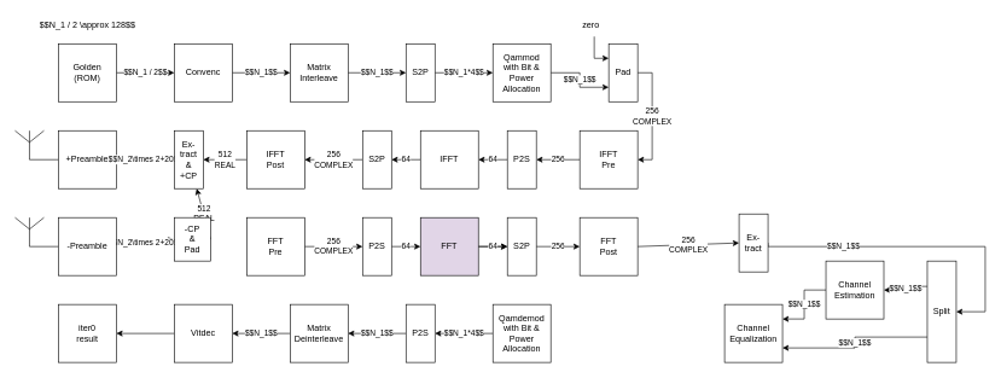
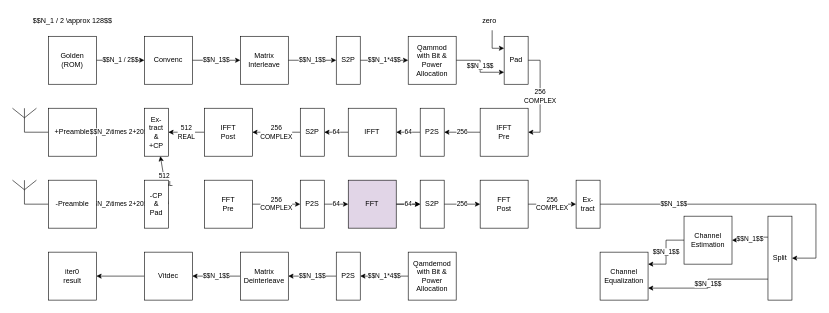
  <mxCell id="0" />
  <mxCell id="1" parent="0" />
  <mxCell id="2" value="$$N_1 / 2$$" style="edgeStyle=orthogonalEdgeStyle;rounded=0;orthogonalLoop=1;jettySize=auto;html=1;exitX=1;exitY=0.5;exitDx=0;exitDy=0;entryX=0;entryY=0.5;entryDx=0;entryDy=0;" edge="1" parent="1" source="3" target="5"><mxGeometry relative="1" as="geometry" /></mxCell>
  <mxCell id="3" value="Golden&lt;br&gt;(ROM)" style="rounded=0;whiteSpace=wrap;html=1;" vertex="1" parent="1"><mxGeometry x="80" y="60" width="80" height="80" as="geometry" /></mxCell>
  <mxCell id="4" value="$$N_1$$" style="edgeStyle=orthogonalEdgeStyle;rounded=0;orthogonalLoop=1;jettySize=auto;html=1;exitX=1;exitY=0.5;exitDx=0;exitDy=0;entryX=0;entryY=0.5;entryDx=0;entryDy=0;" edge="1" parent="1" source="5" target="7"><mxGeometry relative="1" as="geometry" /></mxCell>
  <mxCell id="5" value="Convenc" style="rounded=0;whiteSpace=wrap;html=1;" vertex="1" parent="1"><mxGeometry x="240" y="60" width="80" height="80" as="geometry" /></mxCell>
  <mxCell id="6" value="$$N_1$$" style="edgeStyle=orthogonalEdgeStyle;rounded=0;orthogonalLoop=1;jettySize=auto;html=1;exitX=1;exitY=0.5;exitDx=0;exitDy=0;entryX=0;entryY=0.5;entryDx=0;entryDy=0;" edge="1" parent="1" source="7" target="11"><mxGeometry relative="1" as="geometry" /></mxCell>
  <mxCell id="7" value="Matrix&lt;br&gt;Interleave" style="rounded=0;whiteSpace=wrap;html=1;" vertex="1" parent="1"><mxGeometry x="400" y="60" width="80" height="80" as="geometry" /></mxCell>
  <mxCell id="8" value="$$N_1$$" style="edgeStyle=orthogonalEdgeStyle;rounded=0;orthogonalLoop=1;jettySize=auto;html=1;exitX=1;exitY=0.5;exitDx=0;exitDy=0;entryX=0;entryY=0.75;entryDx=0;entryDy=0;" edge="1" parent="1" source="9" target="13"><mxGeometry relative="1" as="geometry" /></mxCell>
  <mxCell id="9" value="Qammod&lt;br&gt;with Bit &amp;amp; Power Allocation" style="rounded=0;whiteSpace=wrap;html=1;" vertex="1" parent="1"><mxGeometry x="680" y="60" width="80" height="80" as="geometry" /></mxCell>
  <mxCell id="10" value="$$N_1*4$$" style="edgeStyle=orthogonalEdgeStyle;rounded=0;orthogonalLoop=1;jettySize=auto;html=1;exitX=1;exitY=0.5;exitDx=0;exitDy=0;entryX=0;entryY=0.5;entryDx=0;entryDy=0;" edge="1" parent="1" source="11" target="9"><mxGeometry relative="1" as="geometry" /></mxCell>
  <mxCell id="11" value="S2P" style="rounded=0;whiteSpace=wrap;html=1;" vertex="1" parent="1"><mxGeometry x="560" y="60" width="40" height="80" as="geometry" /></mxCell>
  <mxCell id="12" value="256&lt;br&gt;COMPLEX" style="edgeStyle=orthogonalEdgeStyle;rounded=0;orthogonalLoop=1;jettySize=auto;html=1;exitX=1;exitY=0.5;exitDx=0;exitDy=0;entryX=1;entryY=0.5;entryDx=0;entryDy=0;" edge="1" parent="1" source="13" target="31"><mxGeometry relative="1" as="geometry" /></mxCell>
  <mxCell id="13" value="Pad" style="rounded=0;whiteSpace=wrap;html=1;" vertex="1" parent="1"><mxGeometry x="840" y="60" width="40" height="80" as="geometry" /></mxCell>
  <mxCell id="14" value="64" style="edgeStyle=orthogonalEdgeStyle;rounded=0;orthogonalLoop=1;jettySize=auto;html=1;exitX=0;exitY=0.5;exitDx=0;exitDy=0;entryX=1;entryY=0.5;entryDx=0;entryDy=0;" edge="1" parent="1" source="15" target="61"><mxGeometry relative="1" as="geometry" /></mxCell>
  <mxCell id="15" value="IFFT" style="rounded=0;whiteSpace=wrap;html=1;" vertex="1" parent="1"><mxGeometry x="580" y="180" width="80" height="80" as="geometry" /></mxCell>
  <mxCell id="16" style="edgeStyle=orthogonalEdgeStyle;rounded=0;orthogonalLoop=1;jettySize=auto;html=1;entryX=0;entryY=0.25;entryDx=0;entryDy=0;" edge="1" parent="1" source="17" target="13"><mxGeometry relative="1" as="geometry"><mxPoint x="820" y="50" as="sourcePoint" /><Array as="points"><mxPoint x="820" y="80" /></Array></mxGeometry></mxCell>
  <mxCell id="17" value="zero" style="text;html=1;align=center;verticalAlign=middle;resizable=0;points=[];autosize=1;strokeColor=none;fillColor=none;" vertex="1" parent="1"><mxGeometry x="790" y="20" width="50" height="30" as="geometry" /></mxCell>
  <mxCell id="18" style="rounded=0;orthogonalLoop=1;jettySize=auto;html=1;exitX=0;exitY=0.5;exitDx=0;exitDy=0;entryX=0.5;entryY=1;entryDx=0;entryDy=0;entryPerimeter=0;endArrow=none;endFill=0;" edge="1" parent="1" source="19" target="22"><mxGeometry relative="1" as="geometry" /></mxCell>
  <mxCell id="19" value="+Preamble" style="rounded=0;whiteSpace=wrap;html=1;" vertex="1" parent="1"><mxGeometry x="80" y="180" width="80" height="80" as="geometry" /></mxCell>
  <mxCell id="20" value="512&lt;br&gt;REAL" style="edgeStyle=orthogonalEdgeStyle;rounded=0;orthogonalLoop=1;jettySize=auto;html=1;exitX=0;exitY=0.5;exitDx=0;exitDy=0;entryX=1;entryY=0.5;entryDx=0;entryDy=0;" edge="1" parent="1" source="21" target="33"><mxGeometry relative="1" as="geometry" /></mxCell>
  <mxCell id="21" value="IFFT&lt;br&gt;Post" style="rounded=0;whiteSpace=wrap;html=1;" vertex="1" parent="1"><mxGeometry x="340" y="180" width="80" height="80" as="geometry" /></mxCell>
  <mxCell id="22" value="" style="verticalLabelPosition=bottom;shadow=0;dashed=0;align=center;html=1;verticalAlign=top;shape=mxgraph.electrical.radio.aerial_-_antenna_1;" vertex="1" parent="1"><mxGeometry x="20" y="180" width="40" height="40" as="geometry" /></mxCell>
  <mxCell id="23" style="rounded=0;orthogonalLoop=1;jettySize=auto;html=1;exitX=0;exitY=0.5;exitDx=0;exitDy=0;entryX=0.5;entryY=1;entryDx=0;entryDy=0;entryPerimeter=0;endArrow=none;endFill=0;" edge="1" parent="1" source="25" target="26"><mxGeometry relative="1" as="geometry" /></mxCell>
  <mxCell id="24" value="$$N_2\times 2+20$$" style="edgeStyle=none;rounded=0;orthogonalLoop=1;jettySize=auto;html=1;exitX=1;exitY=0.5;exitDx=0;exitDy=0;entryX=0;entryY=0.5;entryDx=0;entryDy=0;endArrow=classic;endFill=1;" edge="1" parent="1" source="25" target="35"><mxGeometry relative="1" as="geometry" /></mxCell>
  <mxCell id="25" value="-Preamble" style="rounded=0;whiteSpace=wrap;html=1;" vertex="1" parent="1"><mxGeometry x="80" y="300" width="80" height="80" as="geometry" /></mxCell>
  <mxCell id="26" value="" style="verticalLabelPosition=bottom;shadow=0;dashed=0;align=center;html=1;verticalAlign=top;shape=mxgraph.electrical.radio.aerial_-_antenna_1;" vertex="1" parent="1"><mxGeometry x="20" y="300" width="40" height="40" as="geometry" /></mxCell>
  <mxCell id="27" style="edgeStyle=orthogonalEdgeStyle;rounded=0;orthogonalLoop=1;jettySize=auto;html=1;exitX=1;exitY=0.5;exitDx=0;exitDy=0;entryX=0;entryY=0.5;entryDx=0;entryDy=0;" edge="1" parent="1" source="29" target="65"><mxGeometry relative="1" as="geometry" /></mxCell>
  <mxCell id="28" value="64" style="edgeStyle=orthogonalEdgeStyle;rounded=0;orthogonalLoop=1;jettySize=auto;html=1;" edge="1" parent="1" source="29" target="65"><mxGeometry relative="1" as="geometry" /></mxCell>
  <mxCell id="29" value="FFT" style="rounded=0;whiteSpace=wrap;html=1;fillColor=#e1d5e7;" vertex="1" parent="1"><mxGeometry x="580" y="300" width="80" height="80" as="geometry" /></mxCell>
  <mxCell id="30" value="256" style="edgeStyle=orthogonalEdgeStyle;rounded=0;orthogonalLoop=1;jettySize=auto;html=1;exitX=0;exitY=0.5;exitDx=0;exitDy=0;" edge="1" parent="1" source="31" target="59"><mxGeometry relative="1" as="geometry" /></mxCell>
  <mxCell id="31" value="IFFT&lt;br&gt;Pre" style="rounded=0;whiteSpace=wrap;html=1;" vertex="1" parent="1"><mxGeometry x="800" y="180" width="80" height="80" as="geometry" /></mxCell>
  <mxCell id="32" value="$$N_2\times 2+20$$" style="edgeStyle=none;rounded=0;orthogonalLoop=1;jettySize=auto;html=1;exitX=0;exitY=0.5;exitDx=0;exitDy=0;entryX=1;entryY=0.5;entryDx=0;entryDy=0;endArrow=classic;endFill=1;" edge="1" parent="1" source="33" target="19"><mxGeometry relative="1" as="geometry" /></mxCell>
  <mxCell id="33" value="Ex-&lt;br&gt;tract&lt;br&gt;&amp;amp;&lt;br&gt;+CP" style="rounded=0;whiteSpace=wrap;html=1;" vertex="1" parent="1"><mxGeometry x="240" y="180" width="40" height="80" as="geometry" /></mxCell>
  <mxCell id="34" value="512&lt;br&gt;REAL" style="edgeStyle=none;rounded=0;orthogonalLoop=1;jettySize=auto;html=1;exitX=1;exitY=0.5;exitDx=0;exitDy=0;endArrow=classic;endFill=1;" edge="1" parent="1" source="35" target="33"><mxGeometry relative="1" as="geometry" /></mxCell>
- <mxCell id="35" value="-CP&lt;br&gt;&amp;amp;&lt;br&gt;Pad" style="rounded=0;whiteSpace=wrap;html=1;" vertex="1" parent="1"><mxGeometry x="240" y="300" width="50" height="60" as="geometry" /></mxCell>
+ <mxCell id="35" value="-CP&lt;br&gt;&amp;amp;&lt;br&gt;Pad" style="rounded=0;whiteSpace=wrap;html=1;" vertex="1" parent="1"><mxGeometry x="240" y="300" width="40" height="80" as="geometry" /></mxCell>
  <mxCell id="36" value="256&lt;br&gt;COMPLEX" style="edgeStyle=none;rounded=0;orthogonalLoop=1;jettySize=auto;html=1;exitX=1;exitY=0.5;exitDx=0;exitDy=0;entryX=0;entryY=0.5;entryDx=0;entryDy=0;endArrow=classic;endFill=1;" edge="1" parent="1" source="37" target="41"><mxGeometry relative="1" as="geometry" /></mxCell>
  <mxCell id="37" value="FFT&lt;br&gt;Post" style="rounded=0;whiteSpace=wrap;html=1;" vertex="1" parent="1"><mxGeometry x="800" y="300" width="80" height="80" as="geometry" /></mxCell>
  <mxCell id="38" value="256&lt;br&gt;COMPLEX" style="edgeStyle=orthogonalEdgeStyle;rounded=0;orthogonalLoop=1;jettySize=auto;html=1;exitX=1;exitY=0.5;exitDx=0;exitDy=0;entryX=0;entryY=0.5;entryDx=0;entryDy=0;" edge="1" parent="1" source="39" target="63"><mxGeometry relative="1" as="geometry" /></mxCell>
  <mxCell id="39" value="FFT&lt;br&gt;Pre" style="rounded=0;whiteSpace=wrap;html=1;" vertex="1" parent="1"><mxGeometry x="340" y="300" width="80" height="80" as="geometry" /></mxCell>
  <mxCell id="40" value="$$N_1$$" style="edgeStyle=orthogonalEdgeStyle;rounded=0;orthogonalLoop=1;jettySize=auto;html=1;exitX=1;exitY=0.5;exitDx=0;exitDy=0;entryX=1;entryY=0.5;entryDx=0;entryDy=0;endArrow=classic;endFill=1;" edge="1" parent="1" source="41" target="44"><mxGeometry x="-0.5" relative="1" as="geometry"><mxPoint x="880" y="460" as="targetPoint" /><Array as="points"><mxPoint x="1360" y="340" /><mxPoint x="1360" y="430" /></Array><mxPoint as="offset" /></mxGeometry></mxCell>
- <mxCell id="41" value="Ex-&lt;br&gt;tract" style="rounded=0;whiteSpace=wrap;html=1;" vertex="1" parent="1"><mxGeometry x="1020" y="295" width="40" height="80" as="geometry" /></mxCell>
+ <mxCell id="41" value="Ex-&lt;br&gt;tract" style="rounded=0;whiteSpace=wrap;html=1;" vertex="1" parent="1"><mxGeometry x="960" y="300" width="40" height="80" as="geometry" /></mxCell>
  <mxCell id="42" value="$$N_1$$" style="edgeStyle=orthogonalEdgeStyle;rounded=0;orthogonalLoop=1;jettySize=auto;html=1;exitX=0;exitY=0.25;exitDx=0;exitDy=0;entryX=1;entryY=0.5;entryDx=0;entryDy=0;endArrow=classic;endFill=1;" edge="1" parent="1" source="44" target="46"><mxGeometry relative="1" as="geometry" /></mxCell>
  <mxCell id="43" value="$$N_1$$" style="edgeStyle=orthogonalEdgeStyle;rounded=0;orthogonalLoop=1;jettySize=auto;html=1;exitX=0;exitY=0.75;exitDx=0;exitDy=0;entryX=1;entryY=0.75;entryDx=0;entryDy=0;endArrow=classic;endFill=1;" edge="1" parent="1" source="44" target="47"><mxGeometry relative="1" as="geometry"><mxPoint x="1280" y="460" as="sourcePoint" /></mxGeometry></mxCell>
  <mxCell id="44" value="Split" style="rounded=0;whiteSpace=wrap;html=1;" vertex="1" parent="1"><mxGeometry x="1280" y="360" width="40" height="140" as="geometry" /></mxCell>
  <mxCell id="45" value="$$N_1$$" style="edgeStyle=orthogonalEdgeStyle;rounded=0;orthogonalLoop=1;jettySize=auto;html=1;exitX=0;exitY=0.5;exitDx=0;exitDy=0;entryX=1;entryY=0.25;entryDx=0;entryDy=0;endArrow=classic;endFill=1;" edge="1" parent="1" source="46" target="47"><mxGeometry relative="1" as="geometry"><mxPoint x="1120" y="400" as="sourcePoint" /></mxGeometry></mxCell>
  <mxCell id="46" value="Channel&lt;br&gt;Estimation" style="rounded=0;whiteSpace=wrap;html=1;" vertex="1" parent="1"><mxGeometry x="1140" y="360" width="80" height="80" as="geometry" /></mxCell>
  <mxCell id="47" value="Channel&lt;br&gt;Equalization" style="rounded=0;whiteSpace=wrap;html=1;" vertex="1" parent="1"><mxGeometry x="1000" y="420" width="80" height="80" as="geometry" /></mxCell>
  <mxCell id="48" value="$$N_1 / 2 \approx 128$$" style="text;html=1;align=center;verticalAlign=middle;resizable=0;points=[];autosize=1;strokeColor=none;fillColor=none;" vertex="1" parent="1"><mxGeometry x="40" y="20" width="160" height="30" as="geometry" /></mxCell>
  <mxCell id="49" value="$$N_1*4$$" style="edgeStyle=orthogonalEdgeStyle;rounded=0;orthogonalLoop=1;jettySize=auto;html=1;exitX=0;exitY=0.5;exitDx=0;exitDy=0;entryX=1;entryY=0.5;entryDx=0;entryDy=0;endArrow=classic;endFill=1;" edge="1" parent="1" source="50" target="52"><mxGeometry relative="1" as="geometry" /></mxCell>
  <mxCell id="50" value="Qamdemod&lt;br&gt;with Bit &amp;amp; Power Allocation" style="rounded=0;whiteSpace=wrap;html=1;" vertex="1" parent="1"><mxGeometry x="680" y="420" width="80" height="80" as="geometry" /></mxCell>
  <mxCell id="51" value="$$N_1$$" style="edgeStyle=orthogonalEdgeStyle;rounded=0;orthogonalLoop=1;jettySize=auto;html=1;exitX=0;exitY=0.5;exitDx=0;exitDy=0;entryX=1;entryY=0.5;entryDx=0;entryDy=0;endArrow=classic;endFill=1;" edge="1" parent="1" source="52" target="54"><mxGeometry relative="1" as="geometry" /></mxCell>
  <mxCell id="52" value="P2S" style="rounded=0;whiteSpace=wrap;html=1;" vertex="1" parent="1"><mxGeometry x="560" y="420" width="40" height="80" as="geometry" /></mxCell>
  <mxCell id="53" value="$$N_1$$" style="edgeStyle=orthogonalEdgeStyle;rounded=0;orthogonalLoop=1;jettySize=auto;html=1;exitX=0;exitY=0.5;exitDx=0;exitDy=0;entryX=1;entryY=0.5;entryDx=0;entryDy=0;endArrow=classic;endFill=1;" edge="1" parent="1" source="54" target="56"><mxGeometry relative="1" as="geometry" /></mxCell>
  <mxCell id="54" value="Matrix&lt;br&gt;Deinterleave" style="rounded=0;whiteSpace=wrap;html=1;" vertex="1" parent="1"><mxGeometry x="400" y="420" width="80" height="80" as="geometry" /></mxCell>
  <mxCell id="55" style="edgeStyle=orthogonalEdgeStyle;rounded=0;orthogonalLoop=1;jettySize=auto;html=1;exitX=0;exitY=0.5;exitDx=0;exitDy=0;entryX=1;entryY=0.5;entryDx=0;entryDy=0;endArrow=classic;endFill=1;" edge="1" parent="1" source="56" target="57"><mxGeometry relative="1" as="geometry" /></mxCell>
  <mxCell id="56" value="Vitdec" style="rounded=0;whiteSpace=wrap;html=1;" vertex="1" parent="1"><mxGeometry x="240" y="420" width="80" height="80" as="geometry" /></mxCell>
  <mxCell id="57" value="iter0&lt;br&gt;result" style="rounded=0;whiteSpace=wrap;html=1;" vertex="1" parent="1"><mxGeometry x="80" y="420" width="80" height="80" as="geometry" /></mxCell>
  <mxCell id="58" value="64" style="edgeStyle=orthogonalEdgeStyle;rounded=0;orthogonalLoop=1;jettySize=auto;html=1;exitX=0;exitY=0.5;exitDx=0;exitDy=0;entryX=1;entryY=0.5;entryDx=0;entryDy=0;" edge="1" parent="1" source="59" target="15"><mxGeometry relative="1" as="geometry" /></mxCell>
  <mxCell id="59" value="P2S" style="rounded=0;whiteSpace=wrap;html=1;" vertex="1" parent="1"><mxGeometry x="700" y="180" width="40" height="80" as="geometry" /></mxCell>
  <mxCell id="60" value="256&lt;br&gt;COMPLEX" style="edgeStyle=orthogonalEdgeStyle;rounded=0;orthogonalLoop=1;jettySize=auto;html=1;exitX=0;exitY=0.5;exitDx=0;exitDy=0;entryX=1;entryY=0.5;entryDx=0;entryDy=0;" edge="1" parent="1" source="61" target="21"><mxGeometry relative="1" as="geometry" /></mxCell>
  <mxCell id="61" value="S2P" style="rounded=0;whiteSpace=wrap;html=1;" vertex="1" parent="1"><mxGeometry x="500" y="180" width="40" height="80" as="geometry" /></mxCell>
  <mxCell id="62" value="64" style="edgeStyle=orthogonalEdgeStyle;rounded=0;orthogonalLoop=1;jettySize=auto;html=1;exitX=1;exitY=0.5;exitDx=0;exitDy=0;entryX=0;entryY=0.5;entryDx=0;entryDy=0;" edge="1" parent="1" source="63" target="29"><mxGeometry relative="1" as="geometry" /></mxCell>
  <mxCell id="63" value="P2S" style="rounded=0;whiteSpace=wrap;html=1;" vertex="1" parent="1"><mxGeometry x="500" y="300" width="40" height="80" as="geometry" /></mxCell>
  <mxCell id="64" value="256" style="edgeStyle=orthogonalEdgeStyle;rounded=0;orthogonalLoop=1;jettySize=auto;html=1;exitX=1;exitY=0.5;exitDx=0;exitDy=0;entryX=0;entryY=0.5;entryDx=0;entryDy=0;" edge="1" parent="1" source="65" target="37"><mxGeometry relative="1" as="geometry" /></mxCell>
  <mxCell id="65" value="S2P" style="rounded=0;whiteSpace=wrap;html=1;" vertex="1" parent="1"><mxGeometry x="700" y="300" width="40" height="80" as="geometry" /></mxCell>
